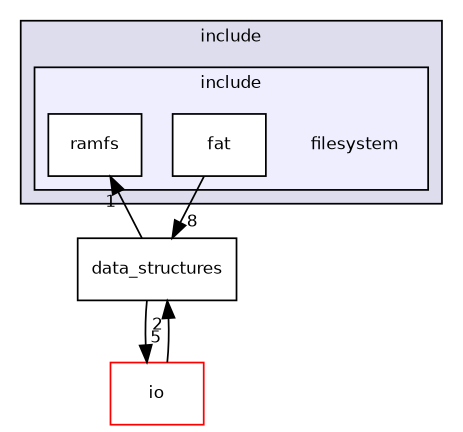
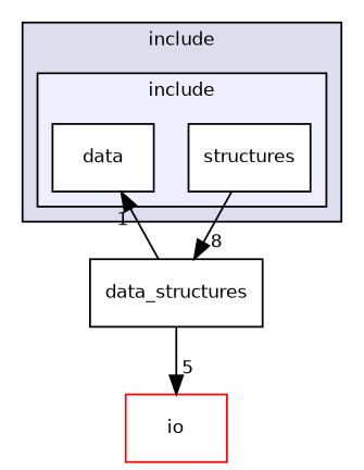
  digraph {
    compound=true
    node [fontname=Helvetica fontsize=10 shape=box fillcolor=white style=filled]
    edge [labeldistance=1.5 labelfontname=Helvetica labelfontsize=10]
-   n1 [label=filesystem shape=plaintext fillcolor="" style=""]
-   n2 [color=black label=fat]
-   n3 [color=black label=ramfs]
+   n2 [color=black label=structures]
+   n3 [color=black label=data]
    n4 [label=data_structures fillcolor="" style=""]
    n5 [color=red label=io]
    subgraph cluster_1 {
      bgcolor="#ddddee"
      fontname=Helvetica
      fontsize=10
      label=include
      pencolor=black
      subgraph cluster_2 {
        bgcolor="#eeeeff"
        fontname=Helvetica
        fontsize=10
        label=include
        pencolor=black
-       n1
        n2
        n3
      }
    }
    n2 -> n4 [headlabel=8]
    n4 -> n3 [headlabel=1]
    n4 -> n5 [headlabel=5]
-   n5 -> n4 [headlabel=2]
  }
